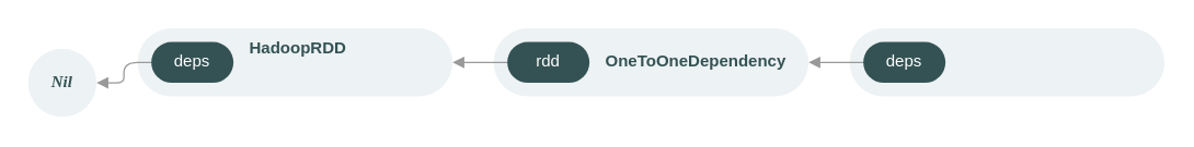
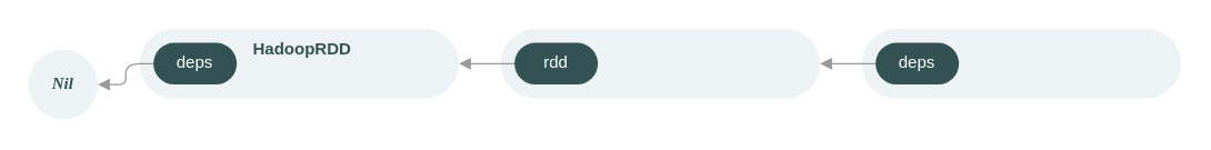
  <mxCell id="0" />
  <mxCell id="1" parent="0" />
  <mxCell id="2" value="" style="rounded=1;whiteSpace=wrap;html=1;fontFamily=Tahoma;fontSize=12;fontColor=#345253;strokeWidth=2;fillColor=#EDF2F4;strokeColor=none;arcSize=50;" vertex="1" parent="1"><mxGeometry x="620" y="20.37" width="230" height="50" as="geometry" /></mxCell>
  <mxCell id="3" style="edgeStyle=orthogonalEdgeStyle;html=1;exitX=0;exitY=0.5;exitDx=0;exitDy=0;entryX=1;entryY=0.5;entryDx=0;entryDy=0;endArrow=block;endFill=1;strokeColor=#999999;" edge="1" parent="1" source="4" target="5"><mxGeometry relative="1" as="geometry" /></mxCell>
  <mxCell id="4" value="&lt;font color=&quot;#ffffff&quot; face=&quot;Helvetica&quot; style=&quot;line-height: 100%&quot;&gt;deps&lt;/font&gt;" style="rounded=1;whiteSpace=wrap;html=1;fontFamily=Tahoma;fontSize=12;fontColor=#345253;strokeWidth=2;fillColor=#345253;strokeColor=none;arcSize=50;" vertex="1" parent="1"><mxGeometry x="630" y="30.37" width="60" height="30" as="geometry" /></mxCell>
  <mxCell id="5" value="" style="rounded=1;whiteSpace=wrap;html=1;fontFamily=Tahoma;fontSize=12;fontColor=#345253;strokeWidth=2;fillColor=#EDF2F4;strokeColor=none;arcSize=50;" vertex="1" parent="1"><mxGeometry x="360" y="20.37" width="230" height="50" as="geometry" /></mxCell>
  <mxCell id="6" style="edgeStyle=orthogonalEdgeStyle;html=1;exitX=0;exitY=0.5;exitDx=0;exitDy=0;entryX=1;entryY=0.5;entryDx=0;entryDy=0;endArrow=block;endFill=1;strokeColor=#999999;" edge="1" parent="1" source="7" target="9"><mxGeometry relative="1" as="geometry" /></mxCell>
  <mxCell id="7" value="&lt;font color=&quot;#ffffff&quot; face=&quot;Helvetica&quot;&gt;rdd&lt;/font&gt;" style="rounded=1;whiteSpace=wrap;html=1;fontFamily=Tahoma;fontSize=12;fontColor=#345253;strokeWidth=2;fillColor=#345253;strokeColor=none;arcSize=50;" vertex="1" parent="1"><mxGeometry x="370" y="30.37" width="60" height="30" as="geometry" /></mxCell>
- <mxCell id="8" value="&lt;span style=&quot;color: rgb(52 , 82 , 83)&quot;&gt;OneToOneDependency&lt;/span&gt;" style="text;html=1;strokeColor=none;fillColor=none;align=left;verticalAlign=middle;whiteSpace=wrap;rounded=0;fontStyle=1" vertex="1" parent="1"><mxGeometry x="440" y="35.37" width="140" height="20" as="geometry" /></mxCell>
  <mxCell id="9" value="" style="rounded=1;whiteSpace=wrap;html=1;fontFamily=Tahoma;fontSize=12;fontColor=#345253;strokeWidth=2;fillColor=#EDF2F4;strokeColor=none;arcSize=50;" vertex="1" parent="1"><mxGeometry x="100" y="20.37" width="230" height="50" as="geometry" /></mxCell>
  <mxCell id="10" style="edgeStyle=orthogonalEdgeStyle;html=1;exitX=0;exitY=0.5;exitDx=0;exitDy=0;entryX=1;entryY=0.5;entryDx=0;entryDy=0;endArrow=block;endFill=1;strokeColor=#999999;" edge="1" parent="1" source="11" target="13"><mxGeometry relative="1" as="geometry" /></mxCell>
  <mxCell id="11" value="&lt;font color=&quot;#ffffff&quot; face=&quot;Helvetica&quot; style=&quot;line-height: 100%&quot;&gt;deps&lt;/font&gt;" style="rounded=1;whiteSpace=wrap;html=1;fontFamily=Tahoma;fontSize=12;fontColor=#345253;strokeWidth=2;fillColor=#345253;strokeColor=none;arcSize=50;" vertex="1" parent="1"><mxGeometry x="110" y="30.37" width="60" height="30" as="geometry" /></mxCell>
  <mxCell id="12" value="&lt;span style=&quot;color: rgb(52 , 82 , 83) ; text-align: center&quot;&gt;HadoopRDD&lt;/span&gt;" style="text;html=1;strokeColor=none;fillColor=none;align=left;verticalAlign=middle;whiteSpace=wrap;rounded=0;fontStyle=1" vertex="1" parent="1"><mxGeometry x="180" y="25.37" width="140" height="20" as="geometry" /></mxCell>
  <mxCell id="13" value="&lt;b&gt;&lt;i&gt;Nil&lt;/i&gt;&lt;/b&gt;" style="rounded=1;whiteSpace=wrap;html=1;fontFamily=Tahoma;fontSize=12;fontColor=#345253;strokeWidth=2;fillColor=#EDF2F4;strokeColor=none;arcSize=50;" vertex="1" parent="1"><mxGeometry x="20" y="35.37" width="50" height="50" as="geometry" /></mxCell>
